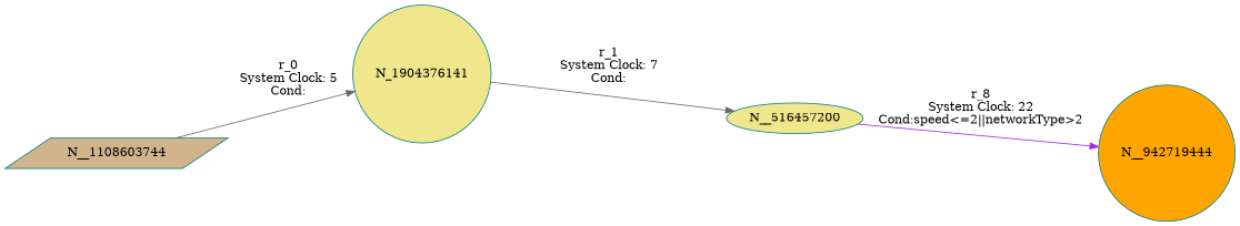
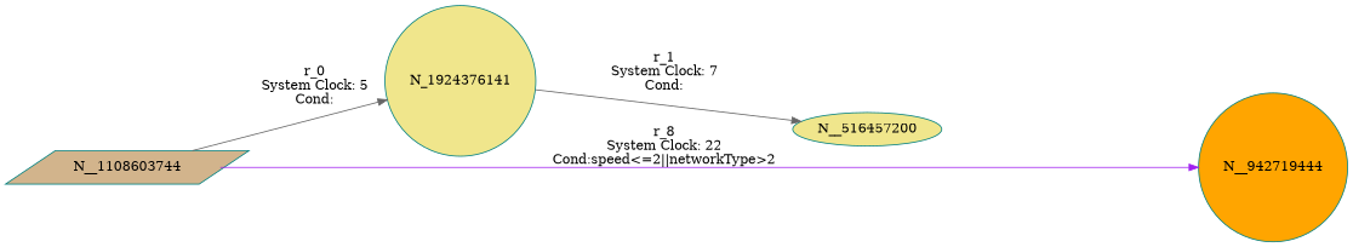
  digraph {
    fontname="DejaVu Serif"
    rankdir=LR
    node [color=teal fillcolor=khaki fontname="DejaVu Serif" shape=circle style=filled]
    edge [color=gray40 fontname="DejaVu Serif"]
    n1 [fillcolor=tan label=N__1108603744 shape=parallelogram]
-   N_1904376141
+   N_1904376141 [label=N_1924376141]
    N__516457200 [shape=ellipse]
    N__942719444 [fillcolor=orange]
    n1 -> N_1904376141 [label="r_0\nSystem Clock: 5\nCond:"]
    N_1904376141 -> N__516457200 [label="r_1\nSystem Clock: 7\nCond:"]
-   N__516457200 -> N__942719444 [color=purple label="r_8\nSystem Clock: 22\nCond:speed<=2||networkType>2"]
+   n1 -> N__942719444 [color=purple label="r_8\nSystem Clock: 22\nCond:speed<=2||networkType>2"]
  }
